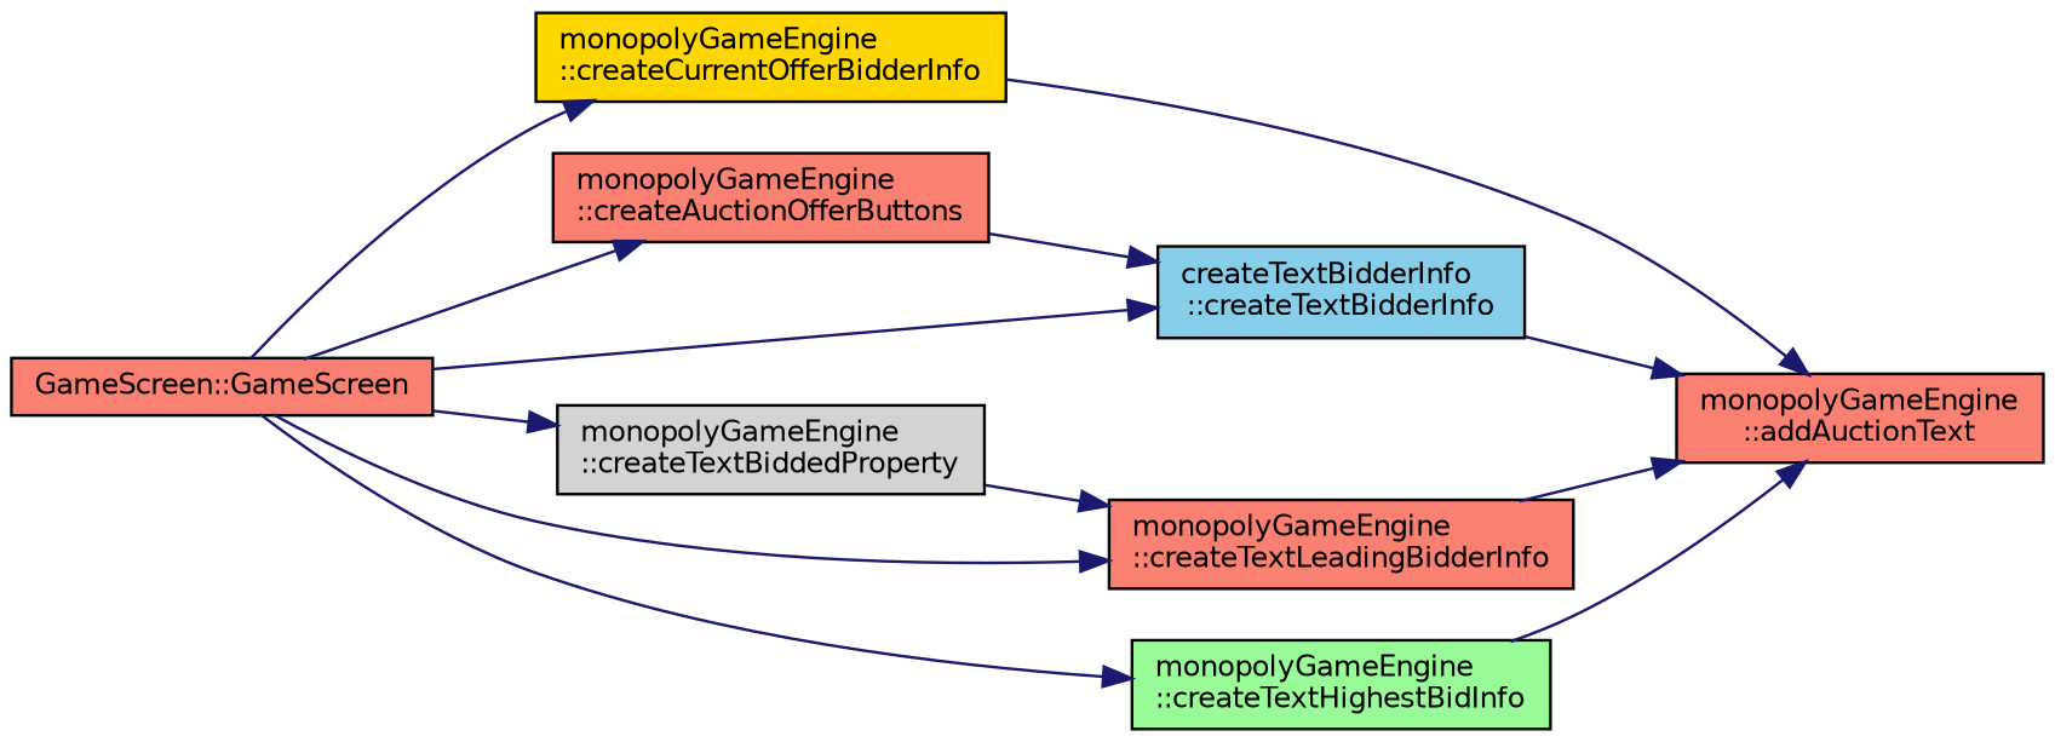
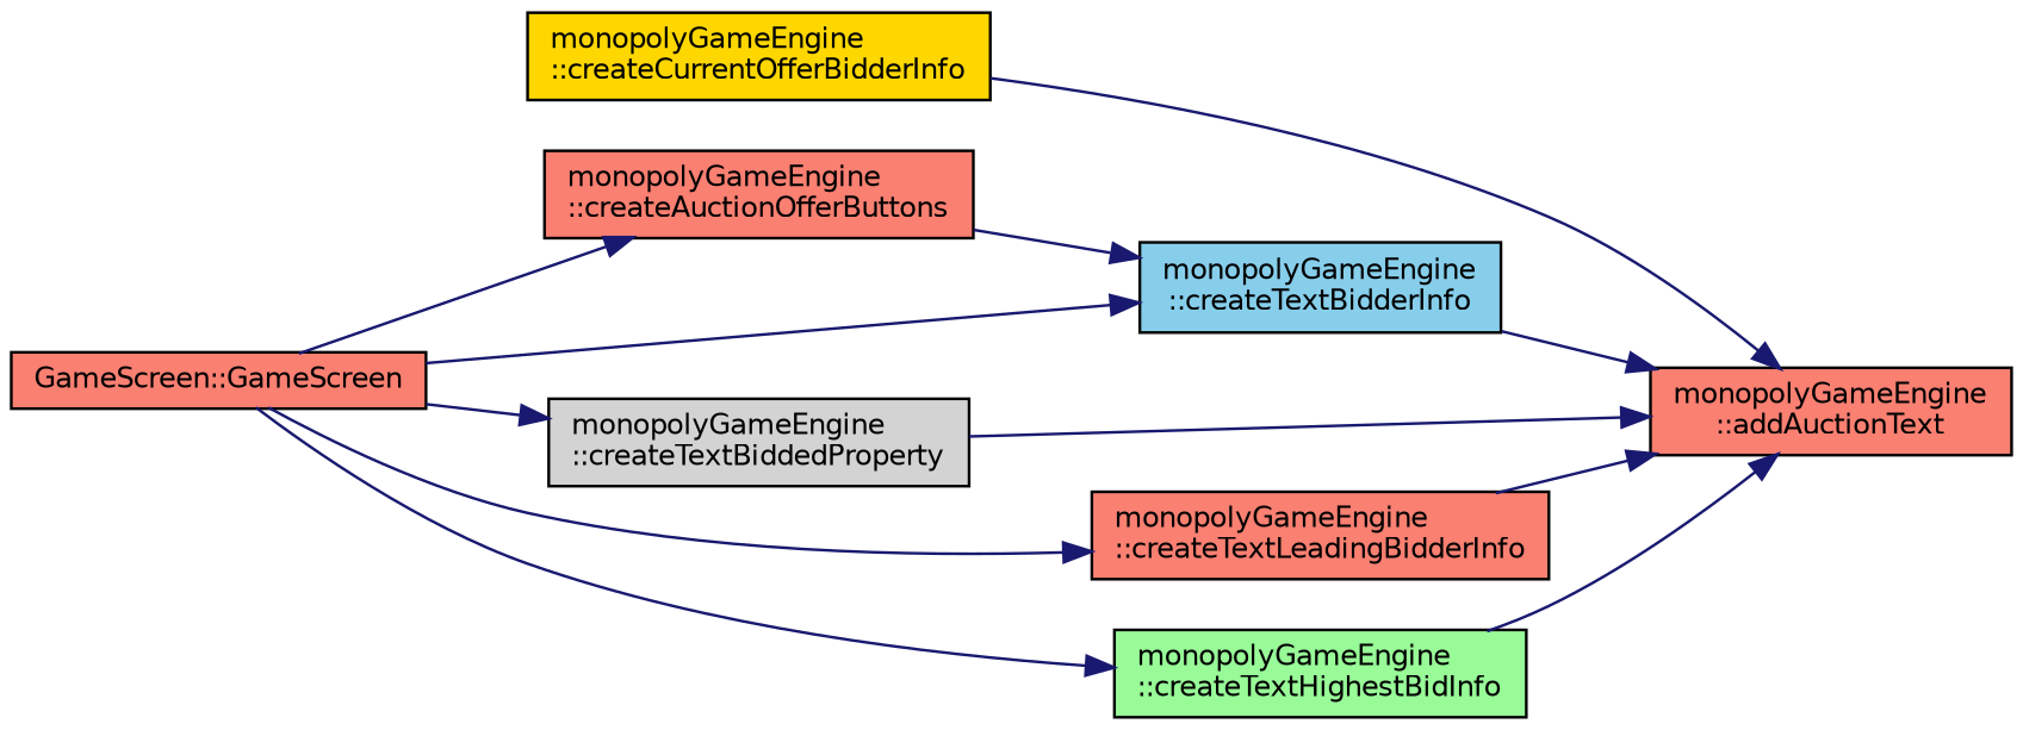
  digraph {
    rankdir=RL
    node [color=black fillcolor=salmon fontname=Helvetica fontsize=10 shape=record style=filled]
    edge [color=midnightblue dir=back fontname=Helvetica fontsize=10 labelfontname=Helvetica labelfontsize=10 style=solid]
    n1 [fontcolor=black height=0.2 label="monopolyGameEngine\l::addAuctionText" width=0.4]
    n2 [fillcolor=gold height=0.2 label="monopolyGameEngine\l::createCurrentOfferBidderInfo" width=0.4]
    n3 [fillcolor=lightgrey height=0.2 label="monopolyGameEngine\l::createTextBiddedProperty" width=0.4]
-   n4 [fillcolor=skyblue height=0.2 label="createTextBidderInfo\l::createTextBidderInfo" width=0.4]
+   n4 [fillcolor=skyblue height=0.2 label="monopolyGameEngine\l::createTextBidderInfo" width=0.4]
    n5 [fillcolor=palegreen height=0.2 label="monopolyGameEngine\l::createTextHighestBidInfo" width=0.4]
    n6 [height=0.2 label="monopolyGameEngine\l::createTextLeadingBidderInfo" width=0.4]
    n7 [height=0.2 label="monopolyGameEngine\l::createAuctionOfferButtons" width=0.4]
    n8 [height=0.2 label="GameScreen::GameScreen" width=0.4]
    n1 -> n2
-   n6 -> n3
+   n1 -> n3
    n1 -> n4
    n1 -> n5
    n1 -> n6
-   n2 -> n8
    n3 -> n8
    n4 -> n7
    n4 -> n8
    n5 -> n8
    n6 -> n8
    n7 -> n8
  }
